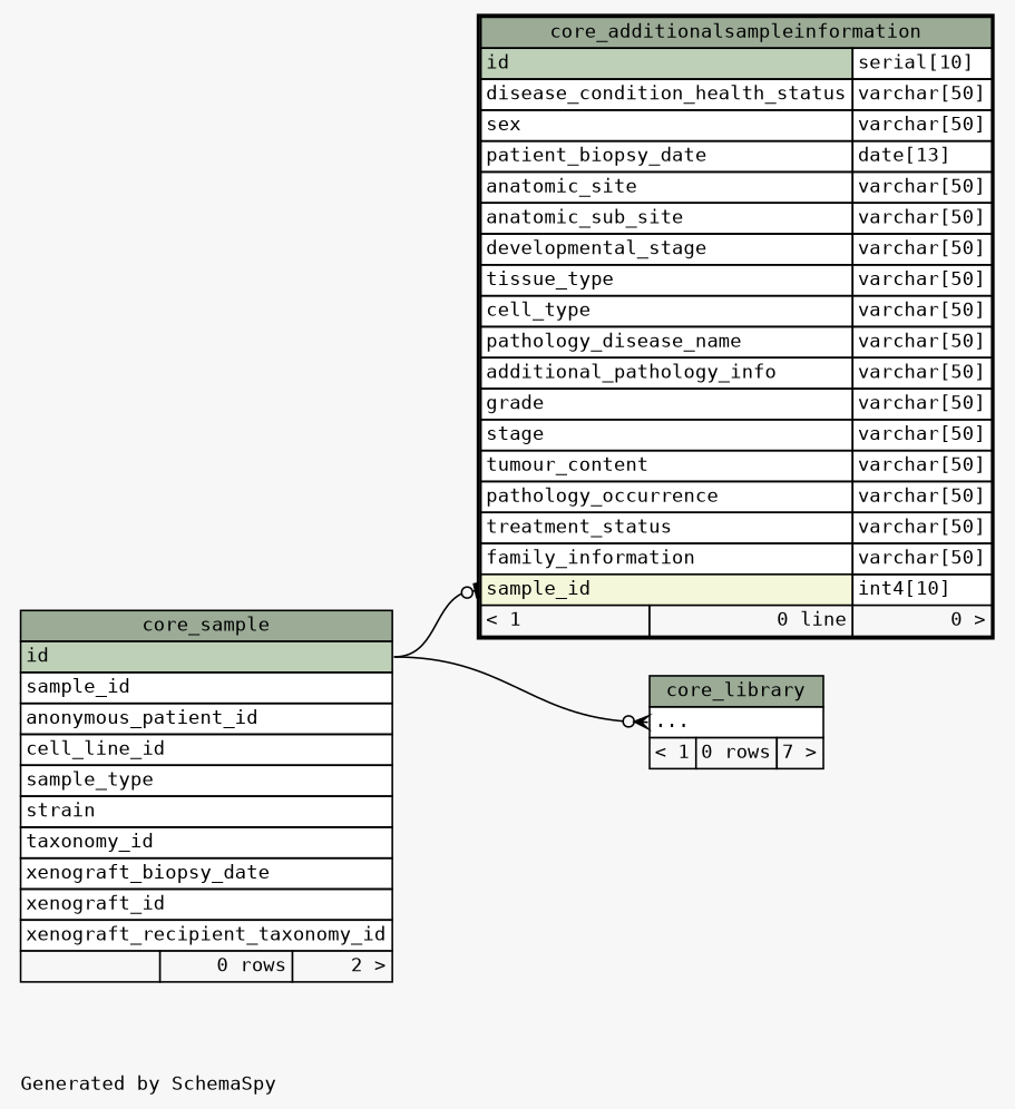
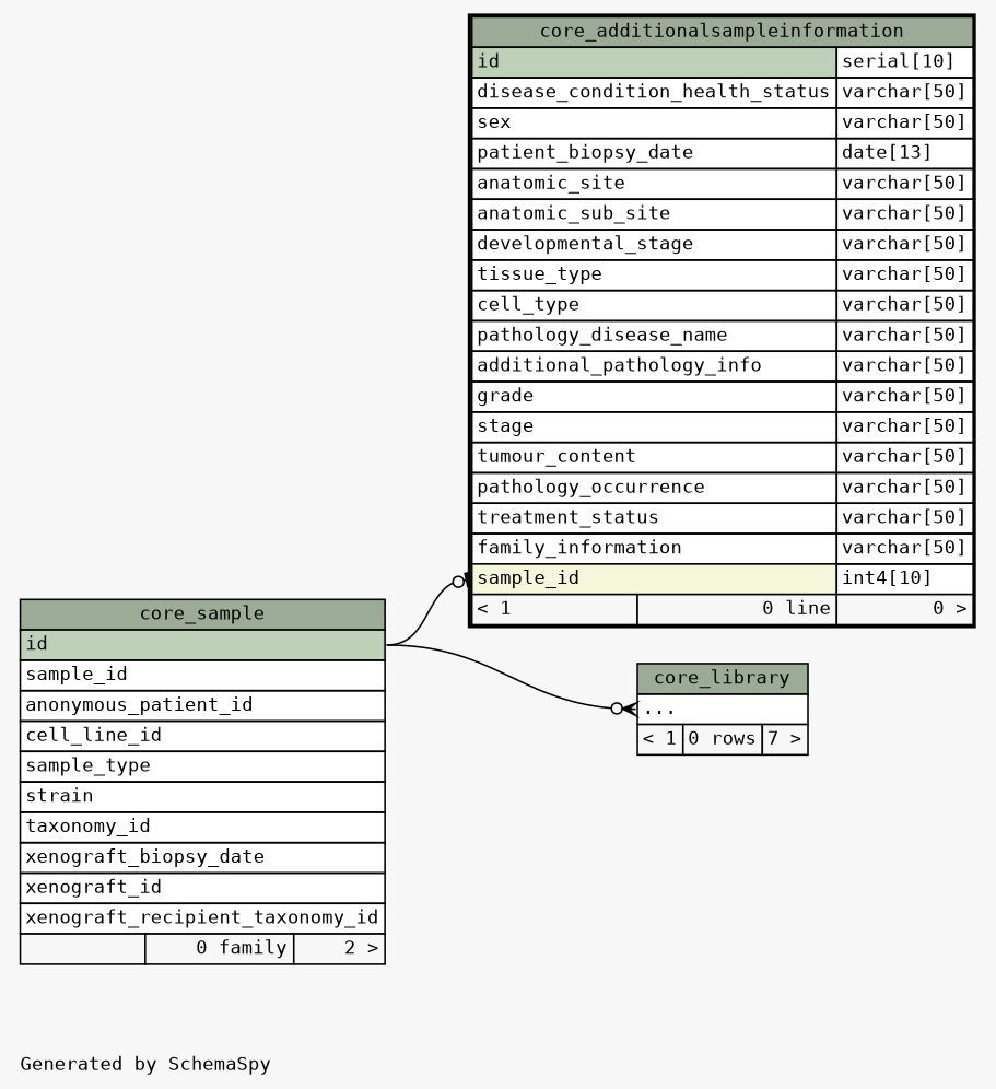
  digraph {
    bgcolor="#f7f7f7"
    fontname="DejaVu Sans Mono"
    fontsize=11
    label="\nGenerated by SchemaSpy"
    labeljust=l
    nodesep=0.18
    rankdir=RL
    ranksep=0.46
    node [fontname="DejaVu Sans Mono" fontsize=11 shape=plaintext]
    edge [arrowhead=none arrowsize=0.8 dir=back fontname="DejaVu Sans Mono" headport="id:e"]
    n1 [label=<     <TABLE BORDER="2" CELLBORDER="1" CELLSPACING="0" BGCOLOR="#ffffff">       <TR><TD COLSPAN="3" BGCOLOR="#9bab96" ALIGN="CENTER">core_additionalsampleinformation</TD></TR>       <TR><TD PORT="id" COLSPAN="2" BGCOLOR="#bed1b8" ALIGN="LEFT">id</TD><TD PORT="id.type" ALIGN="LEFT">serial[10]</TD></TR>       <TR><TD PORT="disease_condition_health_status" COLSPAN="2" ALIGN="LEFT">disease_condition_health_status</TD><TD PORT="disease_condition_health_status.type" ALIGN="LEFT">varchar[50]</TD></TR>       <TR><TD PORT="sex" COLSPAN="2" ALIGN="LEFT">sex</TD><TD PORT="sex.type" ALIGN="LEFT">varchar[50]</TD></TR>       <TR><TD PORT="patient_biopsy_date" COLSPAN="2" ALIGN="LEFT">patient_biopsy_date</TD><TD PORT="patient_biopsy_date.type" ALIGN="LEFT">date[13]</TD></TR>       <TR><TD PORT="anatomic_site" COLSPAN="2" ALIGN="LEFT">anatomic_site</TD><TD PORT="anatomic_site.type" ALIGN="LEFT">varchar[50]</TD></TR>       <TR><TD PORT="anatomic_sub_site" COLSPAN="2" ALIGN="LEFT">anatomic_sub_site</TD><TD PORT="anatomic_sub_site.type" ALIGN="LEFT">varchar[50]</TD></TR>       <TR><TD PORT="developmental_stage" COLSPAN="2" ALIGN="LEFT">developmental_stage</TD><TD PORT="developmental_stage.type" ALIGN="LEFT">varchar[50]</TD></TR>       <TR><TD PORT="tissue_type" COLSPAN="2" ALIGN="LEFT">tissue_type</TD><TD PORT="tissue_type.type" ALIGN="LEFT">varchar[50]</TD></TR>       <TR><TD PORT="cell_type" COLSPAN="2" ALIGN="LEFT">cell_type</TD><TD PORT="cell_type.type" ALIGN="LEFT">varchar[50]</TD></TR>       <TR><TD PORT="pathology_disease_name" COLSPAN="2" ALIGN="LEFT">pathology_disease_name</TD><TD PORT="pathology_disease_name.type" ALIGN="LEFT">varchar[50]</TD></TR>       <TR><TD PORT="additional_pathology_info" COLSPAN="2" ALIGN="LEFT">additional_pathology_info</TD><TD PORT="additional_pathology_info.type" ALIGN="LEFT">varchar[50]</TD></TR>       <TR><TD PORT="grade" COLSPAN="2" ALIGN="LEFT">grade</TD><TD PORT="grade.type" ALIGN="LEFT">varchar[50]</TD></TR>       <TR><TD PORT="stage" COLSPAN="2" ALIGN="LEFT">stage</TD><TD PORT="stage.type" ALIGN="LEFT">varchar[50]</TD></TR>       <TR><TD PORT="tumour_content" COLSPAN="2" ALIGN="LEFT">tumour_content</TD><TD PORT="tumour_content.type" ALIGN="LEFT">varchar[50]</TD></TR>       <TR><TD PORT="pathology_occurrence" COLSPAN="2" ALIGN="LEFT">pathology_occurrence</TD><TD PORT="pathology_occurrence.type" ALIGN="LEFT">varchar[50]</TD></TR>       <TR><TD PORT="treatment_status" COLSPAN="2" ALIGN="LEFT">treatment_status</TD><TD PORT="treatment_status.type" ALIGN="LEFT">varchar[50]</TD></TR>       <TR><TD PORT="family_information" COLSPAN="2" ALIGN="LEFT">family_information</TD><TD PORT="family_information.type" ALIGN="LEFT">varchar[50]</TD></TR>       <TR><TD PORT="sample_id" COLSPAN="2" BGCOLOR="#f4f7da" ALIGN="LEFT">sample_id</TD><TD PORT="sample_id.type" ALIGN="LEFT">int4[10]</TD></TR>       <TR><TD ALIGN="LEFT" BGCOLOR="#f7f7f7">&lt; 1</TD><TD ALIGN="RIGHT" BGCOLOR="#f7f7f7">0 line</TD><TD ALIGN="RIGHT" BGCOLOR="#f7f7f7">0 &gt;</TD></TR>     </TABLE>>]
-   n2 [label=<     <TABLE BORDER="0" CELLBORDER="1" CELLSPACING="0" BGCOLOR="#ffffff">       <TR><TD COLSPAN="3" BGCOLOR="#9bab96" ALIGN="CENTER">core_sample</TD></TR>       <TR><TD PORT="id" COLSPAN="3" BGCOLOR="#bed1b8" ALIGN="LEFT">id</TD></TR>       <TR><TD PORT="sample_id" COLSPAN="3" ALIGN="LEFT">sample_id</TD></TR>       <TR><TD PORT="anonymous_patient_id" COLSPAN="3" ALIGN="LEFT">anonymous_patient_id</TD></TR>       <TR><TD PORT="cell_line_id" COLSPAN="3" ALIGN="LEFT">cell_line_id</TD></TR>       <TR><TD PORT="sample_type" COLSPAN="3" ALIGN="LEFT">sample_type</TD></TR>       <TR><TD PORT="strain" COLSPAN="3" ALIGN="LEFT">strain</TD></TR>       <TR><TD PORT="taxonomy_id" COLSPAN="3" ALIGN="LEFT">taxonomy_id</TD></TR>       <TR><TD PORT="xenograft_biopsy_date" COLSPAN="3" ALIGN="LEFT">xenograft_biopsy_date</TD></TR>       <TR><TD PORT="xenograft_id" COLSPAN="3" ALIGN="LEFT">xenograft_id</TD></TR>       <TR><TD PORT="xenograft_recipient_taxonomy_id" COLSPAN="3" ALIGN="LEFT">xenograft_recipient_taxonomy_id</TD></TR>       <TR><TD ALIGN="LEFT" BGCOLOR="#f7f7f7">  </TD><TD ALIGN="RIGHT" BGCOLOR="#f7f7f7">0 rows</TD><TD ALIGN="RIGHT" BGCOLOR="#f7f7f7">2 &gt;</TD></TR>     </TABLE>>]
+   n2 [label=<     <TABLE BORDER="0" CELLBORDER="1" CELLSPACING="0" BGCOLOR="#ffffff">       <TR><TD COLSPAN="3" BGCOLOR="#9bab96" ALIGN="CENTER">core_sample</TD></TR>       <TR><TD PORT="id" COLSPAN="3" BGCOLOR="#bed1b8" ALIGN="LEFT">id</TD></TR>       <TR><TD PORT="sample_id" COLSPAN="3" ALIGN="LEFT">sample_id</TD></TR>       <TR><TD PORT="anonymous_patient_id" COLSPAN="3" ALIGN="LEFT">anonymous_patient_id</TD></TR>       <TR><TD PORT="cell_line_id" COLSPAN="3" ALIGN="LEFT">cell_line_id</TD></TR>       <TR><TD PORT="sample_type" COLSPAN="3" ALIGN="LEFT">sample_type</TD></TR>       <TR><TD PORT="strain" COLSPAN="3" ALIGN="LEFT">strain</TD></TR>       <TR><TD PORT="taxonomy_id" COLSPAN="3" ALIGN="LEFT">taxonomy_id</TD></TR>       <TR><TD PORT="xenograft_biopsy_date" COLSPAN="3" ALIGN="LEFT">xenograft_biopsy_date</TD></TR>       <TR><TD PORT="xenograft_id" COLSPAN="3" ALIGN="LEFT">xenograft_id</TD></TR>       <TR><TD PORT="xenograft_recipient_taxonomy_id" COLSPAN="3" ALIGN="LEFT">xenograft_recipient_taxonomy_id</TD></TR>       <TR><TD ALIGN="LEFT" BGCOLOR="#f7f7f7">  </TD><TD ALIGN="RIGHT" BGCOLOR="#f7f7f7">0 family</TD><TD ALIGN="RIGHT" BGCOLOR="#f7f7f7">2 &gt;</TD></TR>     </TABLE>>]
    n3 [label=<     <TABLE BORDER="0" CELLBORDER="1" CELLSPACING="0" BGCOLOR="#ffffff">       <TR><TD COLSPAN="3" BGCOLOR="#9bab96" ALIGN="CENTER">core_library</TD></TR>       <TR><TD PORT="elipses" COLSPAN="3" ALIGN="LEFT">...</TD></TR>       <TR><TD ALIGN="LEFT" BGCOLOR="#f7f7f7">&lt; 1</TD><TD ALIGN="RIGHT" BGCOLOR="#f7f7f7">0 rows</TD><TD ALIGN="RIGHT" BGCOLOR="#f7f7f7">7 &gt;</TD></TR>     </TABLE>>]
    n1 -> n2 [arrowtail=teeodot tailport="sample_id:w"]
    n3 -> n2 [arrowtail=crowodot tailport="elipses:w"]
  }
